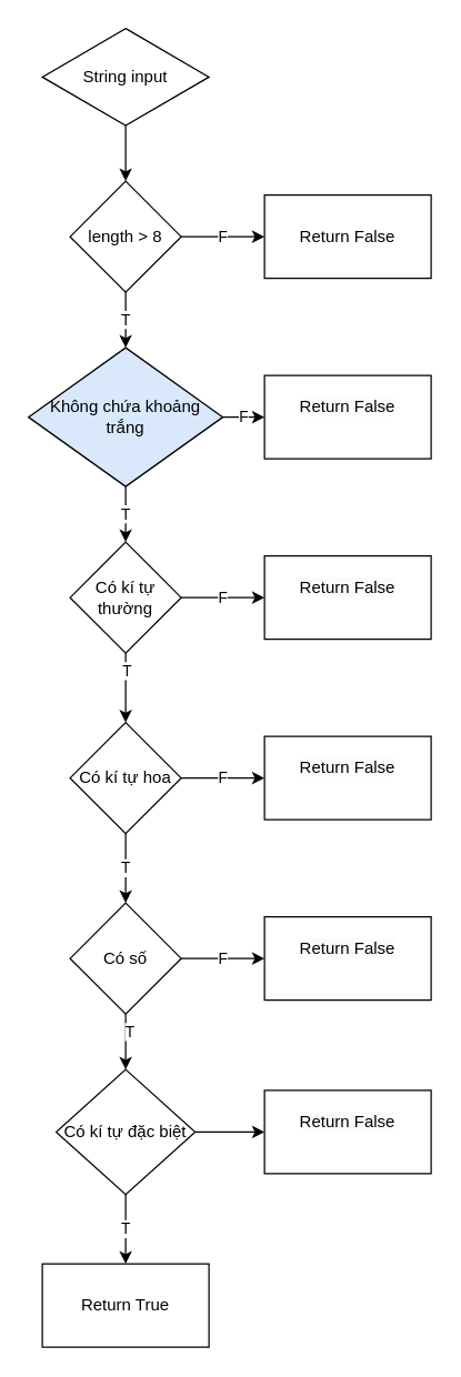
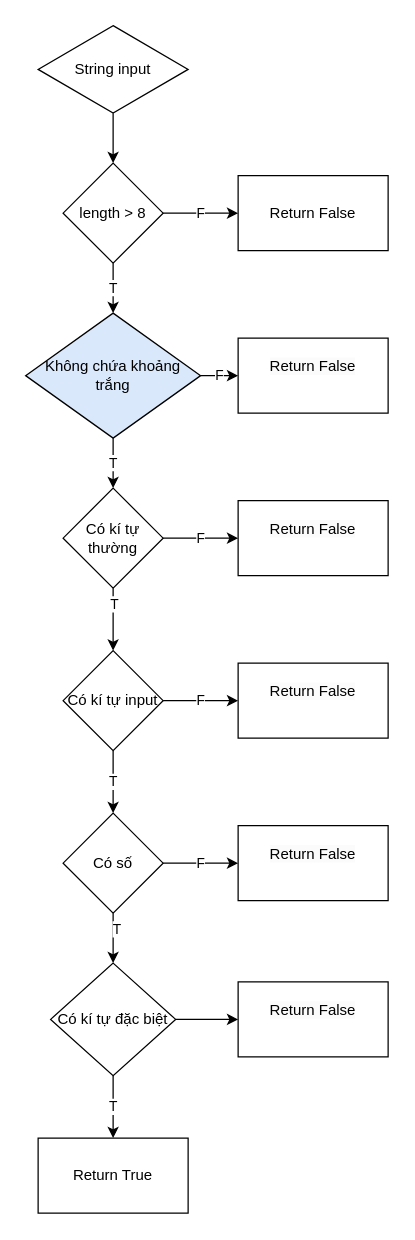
  <mxCell id="0" />
  <mxCell id="1" parent="0" />
  <mxCell id="2" value="String input" style="rhombus;whiteSpace=wrap;html=1;" vertex="1" parent="1"><mxGeometry x="30" y="20" width="120" height="70" as="geometry" /></mxCell>
  <mxCell id="3" value="" style="endArrow=classic;html=1;rounded=0;exitX=0.5;exitY=1;exitDx=0;exitDy=0;" edge="1" parent="1" source="2"><mxGeometry width="50" height="50" relative="1" as="geometry"><mxPoint x="150" y="340" as="sourcePoint" /><mxPoint x="90" y="130" as="targetPoint" /></mxGeometry></mxCell>
  <mxCell id="4" value="length &amp;gt; 8" style="rhombus;whiteSpace=wrap;html=1;" vertex="1" parent="1"><mxGeometry x="50" y="130" width="80" height="80" as="geometry" /></mxCell>
  <mxCell id="5" value="F" style="endArrow=classic;html=1;rounded=0;exitX=1;exitY=0.5;exitDx=0;exitDy=0;" edge="1" parent="1" source="4"><mxGeometry width="50" height="50" relative="1" as="geometry"><mxPoint x="150" y="340" as="sourcePoint" /><mxPoint x="190" y="170" as="targetPoint" /></mxGeometry></mxCell>
  <mxCell id="6" value="Return False" style="rounded=0;whiteSpace=wrap;html=1;" vertex="1" parent="1"><mxGeometry x="190" y="140" width="120" height="60" as="geometry" /></mxCell>
  <mxCell id="7" value="T" style="endArrow=classic;html=1;rounded=0;exitX=0.5;exitY=1;exitDx=0;exitDy=0;entryX=0.5;entryY=0;entryDx=0;entryDy=0;" edge="1" parent="1" target="8"><mxGeometry width="50" height="50" relative="1" as="geometry"><mxPoint x="90" y="210" as="sourcePoint" /><mxPoint x="90" y="260" as="targetPoint" /></mxGeometry></mxCell>
  <mxCell id="8" value="Không chứa khoảng trắng" style="rhombus;whiteSpace=wrap;html=1;fillColor=#dae8fc;" vertex="1" parent="1"><mxGeometry x="20" y="250" width="140" height="100" as="geometry" /></mxCell>
  <mxCell id="9" value="F" style="endArrow=classic;html=1;rounded=0;exitX=1;exitY=0.5;exitDx=0;exitDy=0;" edge="1" parent="1" source="8"><mxGeometry width="50" height="50" relative="1" as="geometry"><mxPoint x="150" y="470" as="sourcePoint" /><mxPoint x="190" y="300" as="targetPoint" /></mxGeometry></mxCell>
  <mxCell id="10" value="&#10;&lt;span style=&quot;color: rgb(0, 0, 0); font-family: Helvetica; font-size: 12px; font-style: normal; font-variant-ligatures: normal; font-variant-caps: normal; font-weight: 400; letter-spacing: normal; orphans: 2; text-align: center; text-indent: 0px; text-transform: none; widows: 2; word-spacing: 0px; -webkit-text-stroke-width: 0px; background-color: rgb(251, 251, 251); text-decoration-thickness: initial; text-decoration-style: initial; text-decoration-color: initial; float: none; display: inline !important;&quot;&gt;Return False&lt;/span&gt;&#10;&#10;" style="rounded=0;whiteSpace=wrap;html=1;" vertex="1" parent="1"><mxGeometry x="190" y="270" width="120" height="60" as="geometry" /></mxCell>
  <mxCell id="11" value="T" style="endArrow=classic;html=1;rounded=0;" edge="1" parent="1"><mxGeometry width="50" height="50" relative="1" as="geometry"><mxPoint x="90" y="350" as="sourcePoint" /><mxPoint x="90" y="390" as="targetPoint" /></mxGeometry></mxCell>
  <mxCell id="12" value="Có kí tự thường" style="rhombus;whiteSpace=wrap;html=1;" vertex="1" parent="1"><mxGeometry x="50" y="390" width="80" height="80" as="geometry" /></mxCell>
  <mxCell id="13" value="F" style="endArrow=classic;html=1;rounded=0;exitX=1;exitY=0.5;exitDx=0;exitDy=0;" edge="1" parent="1" source="12"><mxGeometry width="50" height="50" relative="1" as="geometry"><mxPoint x="150" y="600" as="sourcePoint" /><mxPoint x="190" y="430" as="targetPoint" /></mxGeometry></mxCell>
  <mxCell id="14" value="&#10;&lt;span style=&quot;color: rgb(0, 0, 0); font-family: Helvetica; font-size: 12px; font-style: normal; font-variant-ligatures: normal; font-variant-caps: normal; font-weight: 400; letter-spacing: normal; orphans: 2; text-align: center; text-indent: 0px; text-transform: none; widows: 2; word-spacing: 0px; -webkit-text-stroke-width: 0px; background-color: rgb(251, 251, 251); text-decoration-thickness: initial; text-decoration-style: initial; text-decoration-color: initial; float: none; display: inline !important;&quot;&gt;Return False&lt;/span&gt;&#10;&#10;" style="rounded=0;whiteSpace=wrap;html=1;" vertex="1" parent="1"><mxGeometry x="190" y="400" width="120" height="60" as="geometry" /></mxCell>
  <mxCell id="15" value="" style="endArrow=classic;html=1;rounded=0;exitX=0.5;exitY=1;exitDx=0;exitDy=0;" edge="1" parent="1"><mxGeometry width="50" height="50" relative="1" as="geometry"><mxPoint x="90" y="470" as="sourcePoint" /><mxPoint x="90" y="520" as="targetPoint" /></mxGeometry></mxCell>
  <mxCell id="16" value="T" style="edgeLabel;html=1;align=center;verticalAlign=middle;resizable=0;points=[];" vertex="1" connectable="0" parent="15"><mxGeometry x="-0.536" relative="1" as="geometry"><mxPoint as="offset" /></mxGeometry></mxCell>
- <mxCell id="17" value="Có kí tự hoa" style="rhombus;whiteSpace=wrap;html=1;" vertex="1" parent="1"><mxGeometry x="50" y="520" width="80" height="80" as="geometry" /></mxCell>
+ <mxCell id="17" value="Có kí tự input" style="rhombus;whiteSpace=wrap;html=1;" vertex="1" parent="1"><mxGeometry x="50" y="520" width="80" height="80" as="geometry" /></mxCell>
  <mxCell id="18" value="F" style="endArrow=classic;html=1;rounded=0;exitX=1;exitY=0.5;exitDx=0;exitDy=0;" edge="1" parent="1" source="17"><mxGeometry width="50" height="50" relative="1" as="geometry"><mxPoint x="150" y="730" as="sourcePoint" /><mxPoint x="190" y="560" as="targetPoint" /></mxGeometry></mxCell>
  <mxCell id="19" value="&#10;&lt;span style=&quot;color: rgb(0, 0, 0); font-family: Helvetica; font-size: 12px; font-style: normal; font-variant-ligatures: normal; font-variant-caps: normal; font-weight: 400; letter-spacing: normal; orphans: 2; text-align: center; text-indent: 0px; text-transform: none; widows: 2; word-spacing: 0px; -webkit-text-stroke-width: 0px; background-color: rgb(251, 251, 251); text-decoration-thickness: initial; text-decoration-style: initial; text-decoration-color: initial; float: none; display: inline !important;&quot;&gt;Return False&lt;/span&gt;&#10;&#10;" style="rounded=0;whiteSpace=wrap;html=1;" vertex="1" parent="1"><mxGeometry x="190" y="530" width="120" height="60" as="geometry" /></mxCell>
  <mxCell id="20" value="T" style="endArrow=classic;html=1;rounded=0;exitX=0.5;exitY=1;exitDx=0;exitDy=0;" edge="1" parent="1"><mxGeometry width="50" height="50" relative="1" as="geometry"><mxPoint x="90" y="600" as="sourcePoint" /><mxPoint x="90" y="650" as="targetPoint" /></mxGeometry></mxCell>
  <mxCell id="21" value="Có số" style="rhombus;whiteSpace=wrap;html=1;" vertex="1" parent="1"><mxGeometry x="50" y="650" width="80" height="80" as="geometry" /></mxCell>
  <mxCell id="22" value="F" style="endArrow=classic;html=1;rounded=0;exitX=1;exitY=0.5;exitDx=0;exitDy=0;" edge="1" parent="1" source="21"><mxGeometry width="50" height="50" relative="1" as="geometry"><mxPoint x="150" y="860" as="sourcePoint" /><mxPoint x="190" y="690" as="targetPoint" /></mxGeometry></mxCell>
  <mxCell id="23" value="&#10;&lt;span style=&quot;color: rgb(0, 0, 0); font-family: Helvetica; font-size: 12px; font-style: normal; font-variant-ligatures: normal; font-variant-caps: normal; font-weight: 400; letter-spacing: normal; orphans: 2; text-align: center; text-indent: 0px; text-transform: none; widows: 2; word-spacing: 0px; -webkit-text-stroke-width: 0px; background-color: rgb(251, 251, 251); text-decoration-thickness: initial; text-decoration-style: initial; text-decoration-color: initial; float: none; display: inline !important;&quot;&gt;Return False&lt;/span&gt;&#10;&#10;" style="rounded=0;whiteSpace=wrap;html=1;" vertex="1" parent="1"><mxGeometry x="190" y="660" width="120" height="60" as="geometry" /></mxCell>
  <mxCell id="24" value="" style="endArrow=classic;html=1;rounded=0;exitX=0.5;exitY=1;exitDx=0;exitDy=0;entryX=0.5;entryY=0;entryDx=0;entryDy=0;" edge="1" parent="1" target="26"><mxGeometry width="50" height="50" relative="1" as="geometry"><mxPoint x="90" y="730" as="sourcePoint" /><mxPoint x="90" y="780" as="targetPoint" /></mxGeometry></mxCell>
  <mxCell id="25" value="T" style="edgeLabel;html=1;align=center;verticalAlign=middle;resizable=0;points=[];" vertex="1" connectable="0" parent="24"><mxGeometry x="-0.416" y="2" relative="1" as="geometry"><mxPoint as="offset" /></mxGeometry></mxCell>
  <mxCell id="26" value="Có kí tự đặc biệt" style="rhombus;whiteSpace=wrap;html=1;" vertex="1" parent="1"><mxGeometry x="40" y="770" width="100" height="90" as="geometry" /></mxCell>
  <mxCell id="27" value="&#10;&lt;span style=&quot;color: rgb(0, 0, 0); font-family: Helvetica; font-size: 12px; font-style: normal; font-variant-ligatures: normal; font-variant-caps: normal; font-weight: 400; letter-spacing: normal; orphans: 2; text-align: center; text-indent: 0px; text-transform: none; widows: 2; word-spacing: 0px; -webkit-text-stroke-width: 0px; background-color: rgb(251, 251, 251); text-decoration-thickness: initial; text-decoration-style: initial; text-decoration-color: initial; float: none; display: inline !important;&quot;&gt;Return False&lt;/span&gt;&#10;&#10;" style="rounded=0;whiteSpace=wrap;html=1;" vertex="1" parent="1"><mxGeometry x="190" y="785" width="120" height="60" as="geometry" /></mxCell>
  <mxCell id="28" value="T" style="endArrow=classic;html=1;rounded=0;exitX=0.5;exitY=1;exitDx=0;exitDy=0;" edge="1" parent="1"><mxGeometry width="50" height="50" relative="1" as="geometry"><mxPoint x="90" y="860" as="sourcePoint" /><mxPoint x="90" y="910" as="targetPoint" /></mxGeometry></mxCell>
  <mxCell id="29" value="Return True" style="rounded=0;whiteSpace=wrap;html=1;" vertex="1" parent="1"><mxGeometry x="30" y="910" width="120" height="60" as="geometry" /></mxCell>
  <mxCell id="30" value="" style="endArrow=classic;html=1;rounded=0;exitX=1;exitY=0.5;exitDx=0;exitDy=0;entryX=0;entryY=0.5;entryDx=0;entryDy=0;" edge="1" parent="1" source="26" target="27"><mxGeometry width="50" height="50" relative="1" as="geometry"><mxPoint x="270" y="650" as="sourcePoint" /><mxPoint x="320" y="600" as="targetPoint" /></mxGeometry></mxCell>
